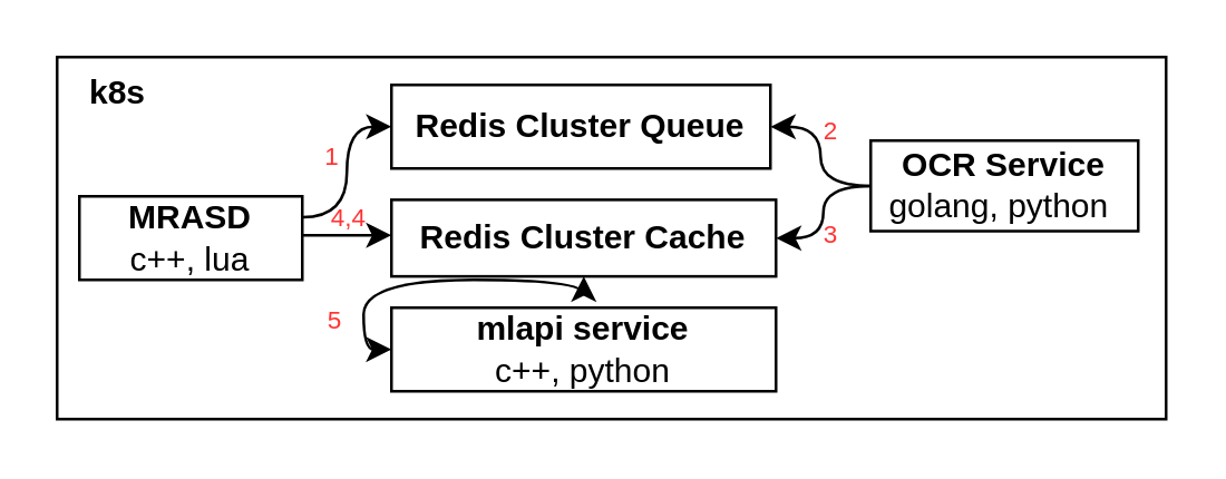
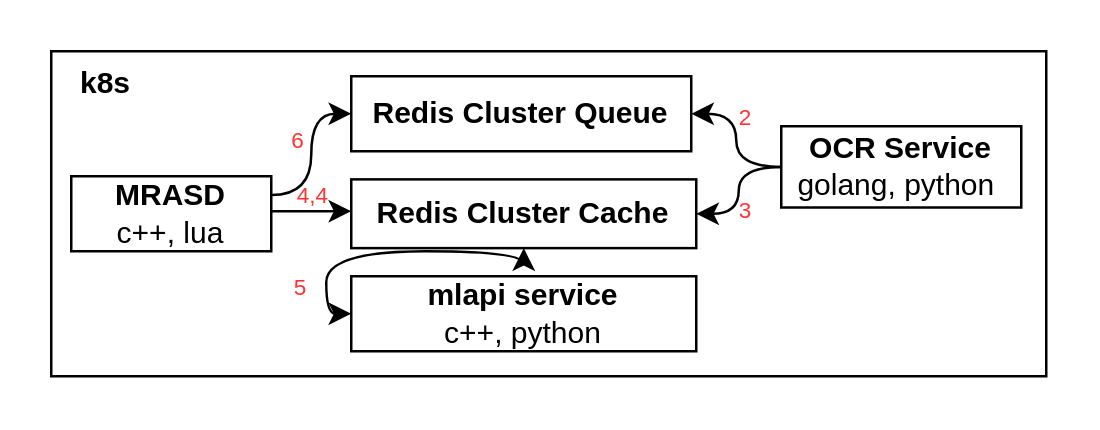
  <mxCell id="0" />
  <mxCell id="1" parent="0" />
  <mxCell id="2" value="" style="rounded=0;whiteSpace=wrap;html=1;" vertex="1" parent="1"><mxGeometry x="20" y="20" width="398" height="130" as="geometry" /></mxCell>
  <mxCell id="3" value="&lt;b&gt;MRASD&lt;/b&gt;&lt;br&gt;c++, lua" style="rounded=0;whiteSpace=wrap;html=1;" parent="1" vertex="1"><mxGeometry x="28" y="70" width="80" height="30" as="geometry" /></mxCell>
  <mxCell id="4" value="&lt;b&gt;Redis Cluster Queue&lt;br&gt;&lt;/b&gt;" style="rounded=0;whiteSpace=wrap;html=1;" parent="1" vertex="1"><mxGeometry x="140" y="30" width="136" height="30" as="geometry" /></mxCell>
  <mxCell id="5" value="" style="endArrow=classic;html=1;entryX=1;entryY=0.5;entryDx=0;entryDy=0;exitX=0;exitY=0.5;exitDx=0;exitDy=0;edgeStyle=orthogonalEdgeStyle;curved=1;" parent="1" source="6" target="4" edge="1"><mxGeometry width="50" height="50" relative="1" as="geometry"><mxPoint x="312" y="133" as="sourcePoint" /><mxPoint x="442" y="123" as="targetPoint" /></mxGeometry></mxCell>
  <mxCell id="6" value="&lt;b&gt;OCR Service&lt;/b&gt;&lt;br&gt;golang, python&amp;nbsp;" style="rounded=0;whiteSpace=wrap;html=1;" parent="1" vertex="1"><mxGeometry x="312" y="50" width="96" height="32.5" as="geometry" /></mxCell>
  <mxCell id="7" value="&lt;b&gt;Redis Cluster Cache&lt;/b&gt;" style="rounded=0;whiteSpace=wrap;html=1;" parent="1" vertex="1"><mxGeometry x="140" y="71.25" width="138" height="27.5" as="geometry" /></mxCell>
  <mxCell id="8" value="" style="endArrow=classic;html=1;entryX=0;entryY=0.5;entryDx=0;entryDy=0;" parent="1" edge="1"><mxGeometry width="50" height="50" relative="1" as="geometry"><mxPoint x="108" y="84" as="sourcePoint" /><mxPoint x="140" y="84" as="targetPoint" /></mxGeometry></mxCell>
  <mxCell id="9" value="&lt;b&gt;mlapi service&lt;/b&gt;&lt;br&gt;c++, python" style="rounded=0;whiteSpace=wrap;html=1;" parent="1" vertex="1"><mxGeometry x="140" y="110" width="138" height="30" as="geometry" /></mxCell>
  <mxCell id="10" value="" style="endArrow=classic;html=1;exitX=1;exitY=0.25;exitDx=0;exitDy=0;entryX=0;entryY=0.5;entryDx=0;entryDy=0;edgeStyle=orthogonalEdgeStyle;curved=1;" parent="1" source="3" target="4" edge="1"><mxGeometry width="50" height="50" relative="1" as="geometry"><mxPoint x="78" y="190" as="sourcePoint" /><mxPoint x="128" y="140" as="targetPoint" /></mxGeometry></mxCell>
  <mxCell id="11" value="" style="endArrow=classic;startArrow=classic;html=1;exitX=0;exitY=0.5;exitDx=0;exitDy=0;edgeStyle=orthogonalEdgeStyle;curved=1;" parent="1" source="9" target="7" edge="1"><mxGeometry width="50" height="50" relative="1" as="geometry"><mxPoint x="148" y="150" as="sourcePoint" /><mxPoint x="198" y="100" as="targetPoint" /></mxGeometry></mxCell>
  <mxCell id="12" value="" style="endArrow=classic;html=1;exitX=0;exitY=0.5;exitDx=0;exitDy=0;entryX=1;entryY=0.5;entryDx=0;entryDy=0;edgeStyle=orthogonalEdgeStyle;curved=1;" parent="1" source="6" target="7" edge="1"><mxGeometry width="50" height="50" relative="1" as="geometry"><mxPoint x="348" y="150" as="sourcePoint" /><mxPoint x="398" y="100" as="targetPoint" /></mxGeometry></mxCell>
- <mxCell id="13" value="&lt;font color=&quot;#ff3333&quot; style=&quot;font-size: 9px&quot;&gt;1&lt;/font&gt;" style="text;html=1;strokeColor=none;fillColor=none;align=center;verticalAlign=middle;whiteSpace=wrap;rounded=0;" parent="1" vertex="1"><mxGeometry x="109" y="50" width="20" height="10" as="geometry" /></mxCell>
+ <mxCell id="13" value="&lt;font color=&quot;#ff3333&quot; style=&quot;font-size: 9px&quot;&gt;6&lt;/font&gt;" style="text;html=1;strokeColor=none;fillColor=none;align=center;verticalAlign=middle;whiteSpace=wrap;rounded=0;" parent="1" vertex="1"><mxGeometry x="109" y="50" width="20" height="10" as="geometry" /></mxCell>
  <mxCell id="14" value="&lt;font color=&quot;#ff3333&quot; style=&quot;font-size: 9px&quot;&gt;2&lt;/font&gt;" style="text;html=1;strokeColor=none;fillColor=none;align=center;verticalAlign=middle;whiteSpace=wrap;rounded=0;" parent="1" vertex="1"><mxGeometry x="288" y="41" width="20" height="10" as="geometry" /></mxCell>
  <mxCell id="15" value="&lt;font color=&quot;#ff3333&quot; style=&quot;font-size: 9px&quot;&gt;3&lt;/font&gt;" style="text;html=1;strokeColor=none;fillColor=none;align=center;verticalAlign=middle;whiteSpace=wrap;rounded=0;" parent="1" vertex="1"><mxGeometry x="288" y="78" width="20" height="10" as="geometry" /></mxCell>
  <mxCell id="16" value="&lt;font color=&quot;#ff3333&quot; style=&quot;font-size: 9px&quot;&gt;4,4&lt;/font&gt;" style="text;html=1;strokeColor=none;fillColor=none;align=center;verticalAlign=middle;whiteSpace=wrap;rounded=0;" parent="1" vertex="1"><mxGeometry x="115" y="72.25" width="20" height="10" as="geometry" /></mxCell>
  <mxCell id="17" value="&lt;font color=&quot;#ff3333&quot; style=&quot;font-size: 9px&quot;&gt;5&lt;/font&gt;" style="text;html=1;strokeColor=none;fillColor=none;align=center;verticalAlign=middle;whiteSpace=wrap;rounded=0;" parent="1" vertex="1"><mxGeometry x="110" y="109" width="20" height="10" as="geometry" /></mxCell>
  <mxCell id="18" value="&lt;b&gt;k8s&lt;/b&gt;" style="text;html=1;strokeColor=none;fillColor=none;align=center;verticalAlign=middle;whiteSpace=wrap;rounded=0;" vertex="1" parent="1"><mxGeometry x="22" y="23" width="40" height="20" as="geometry" /></mxCell>
